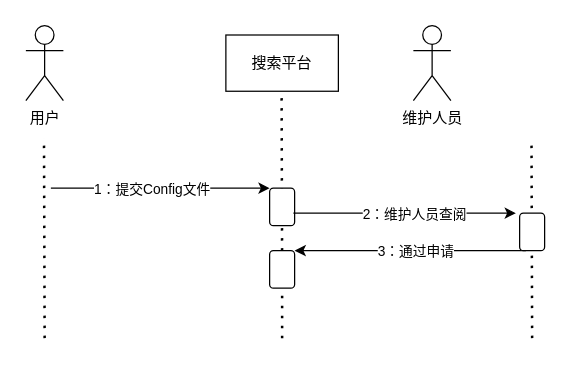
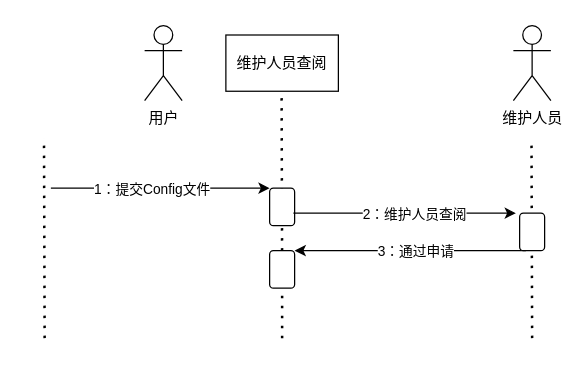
  <mxCell id="0" />
  <mxCell id="1" parent="0" />
- <mxCell id="2" value="用户" style="shape=umlActor;verticalLabelPosition=bottom;verticalAlign=top;html=1;outlineConnect=0;" parent="1" vertex="1"><mxGeometry x="20" y="20" width="30" height="60" as="geometry" /></mxCell>
+ <mxCell id="2" value="用户" style="shape=umlActor;verticalLabelPosition=bottom;verticalAlign=top;html=1;outlineConnect=0;" parent="1" vertex="1"><mxGeometry x="115" y="20" width="30" height="60" as="geometry" /></mxCell>
  <mxCell id="3" value="" style="endArrow=none;dashed=1;html=1;dashPattern=1 3;strokeWidth=2;rounded=0;" parent="1" edge="1"><mxGeometry width="50" height="50" relative="1" as="geometry"><mxPoint x="35" y="270" as="sourcePoint" /><mxPoint x="34.5" y="110" as="targetPoint" /></mxGeometry></mxCell>
- <mxCell id="4" value="搜索平台" style="rounded=0;whiteSpace=wrap;html=1;" parent="1" vertex="1"><mxGeometry x="180" y="27.5" width="90" height="45" as="geometry" /></mxCell>
+ <mxCell id="4" value="维护人员查阅" style="rounded=0;whiteSpace=wrap;html=1;" parent="1" vertex="1"><mxGeometry x="180" y="27.5" width="90" height="45" as="geometry" /></mxCell>
  <mxCell id="5" value="" style="endArrow=none;dashed=1;html=1;dashPattern=1 3;strokeWidth=2;rounded=0;" parent="1" source="14" edge="1"><mxGeometry width="50" height="50" relative="1" as="geometry"><mxPoint x="225" y="410" as="sourcePoint" /><mxPoint x="224.58" y="72.5" as="targetPoint" /></mxGeometry></mxCell>
  <mxCell id="6" value="" style="endArrow=classic;html=1;rounded=0;entryX=0;entryY=0;entryDx=0;entryDy=0;" parent="1" target="8" edge="1"><mxGeometry width="50" height="50" relative="1" as="geometry"><mxPoint x="40" y="150" as="sourcePoint" /><mxPoint x="210" y="151" as="targetPoint" /></mxGeometry></mxCell>
  <mxCell id="7" value="1：提交Config文件" style="edgeLabel;html=1;align=center;verticalAlign=middle;resizable=0;points=[];" parent="6" vertex="1" connectable="0"><mxGeometry x="-0.116" y="1" relative="1" as="geometry"><mxPoint x="3" y="1" as="offset" /></mxGeometry></mxCell>
  <mxCell id="8" value="" style="rounded=1;whiteSpace=wrap;html=1;" parent="1" vertex="1"><mxGeometry x="215" y="150" width="20" height="30" as="geometry" /></mxCell>
  <mxCell id="9" value="" style="endArrow=classic;html=1;rounded=0;" parent="1" edge="1"><mxGeometry width="50" height="50" relative="1" as="geometry"><mxPoint x="234" y="170" as="sourcePoint" /><mxPoint x="412" y="170" as="targetPoint" /></mxGeometry></mxCell>
  <mxCell id="10" value="2：维护人员查阅" style="edgeLabel;html=1;align=center;verticalAlign=middle;resizable=0;points=[];" parent="9" vertex="1" connectable="0"><mxGeometry x="-0.166" y="1" relative="1" as="geometry"><mxPoint x="22" y="1" as="offset" /></mxGeometry></mxCell>
  <mxCell id="11" value="" style="endArrow=classic;html=1;rounded=0;exitX=0;exitY=1;exitDx=0;exitDy=0;" parent="1" edge="1"><mxGeometry width="50" height="50" relative="1" as="geometry"><mxPoint x="420" y="200" as="sourcePoint" /><mxPoint x="235" y="200" as="targetPoint" /></mxGeometry></mxCell>
  <mxCell id="12" value="3：通过申请" style="edgeLabel;html=1;align=center;verticalAlign=middle;resizable=0;points=[];" parent="11" vertex="1" connectable="0"><mxGeometry x="0.339" y="1" relative="1" as="geometry"><mxPoint x="35" y="-1" as="offset" /></mxGeometry></mxCell>
  <mxCell id="13" value="" style="endArrow=none;dashed=1;html=1;dashPattern=1 3;strokeWidth=2;rounded=0;" parent="1" target="14" edge="1"><mxGeometry width="50" height="50" relative="1" as="geometry"><mxPoint x="225" y="270" as="sourcePoint" /><mxPoint x="224.58" y="72.5" as="targetPoint" /></mxGeometry></mxCell>
  <mxCell id="14" value="" style="rounded=1;whiteSpace=wrap;html=1;" parent="1" vertex="1"><mxGeometry x="215" y="200" width="20" height="30" as="geometry" /></mxCell>
- <mxCell id="15" value="维护人员" style="shape=umlActor;verticalLabelPosition=bottom;verticalAlign=top;html=1;outlineConnect=0;" parent="1" vertex="1"><mxGeometry x="330" y="20" width="30" height="60" as="geometry" /></mxCell>
+ <mxCell id="15" value="维护人员" style="shape=umlActor;verticalLabelPosition=bottom;verticalAlign=top;html=1;outlineConnect=0;" parent="1" vertex="1"><mxGeometry x="410" y="20" width="30" height="60" as="geometry" /></mxCell>
  <mxCell id="16" value="" style="endArrow=none;dashed=1;html=1;dashPattern=1 3;strokeWidth=2;rounded=0;" parent="1" edge="1"><mxGeometry width="50" height="50" relative="1" as="geometry"><mxPoint x="425" y="270" as="sourcePoint" /><mxPoint x="424.5" y="110" as="targetPoint" /></mxGeometry></mxCell>
  <mxCell id="17" value="" style="rounded=1;whiteSpace=wrap;html=1;" parent="1" vertex="1"><mxGeometry x="415" y="170" width="20" height="30" as="geometry" /></mxCell>
